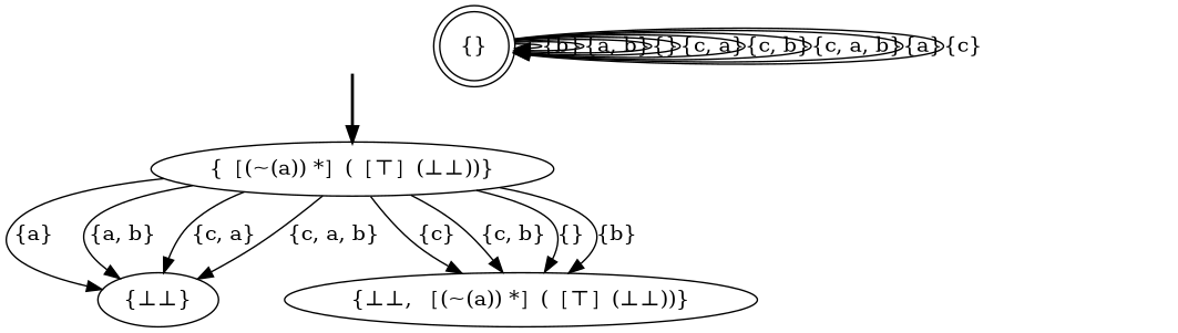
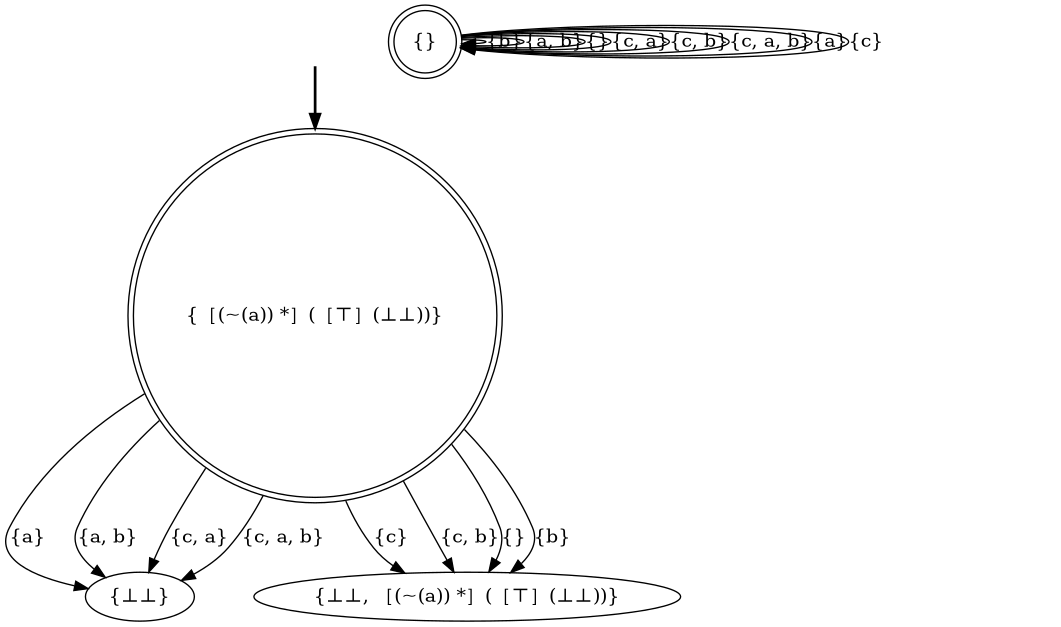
  digraph {
    fake0 [style=invisible]
-   "{［(~(a)) *］(［⊤］(⊥⊥))}" [root=true shape=ellipse]
+   "{［(~(a)) *］(［⊤］(⊥⊥))}" [root=true shape=doublecircle]
    "{⊥⊥}"
    "{⊥⊥, ［(~(a)) *］(［⊤］(⊥⊥))}"
    "{}" [shape=doublecircle]
    fake0 -> "{［(~(a)) *］(［⊤］(⊥⊥))}" [style=bold]
    "{［(~(a)) *］(［⊤］(⊥⊥))}" -> "{⊥⊥}" [label="{a}"]
    "{［(~(a)) *］(［⊤］(⊥⊥))}" -> "{⊥⊥}" [label="{a, b}"]
    "{［(~(a)) *］(［⊤］(⊥⊥))}" -> "{⊥⊥}" [label="{c, a}"]
    "{［(~(a)) *］(［⊤］(⊥⊥))}" -> "{⊥⊥}" [label="{c, a, b}"]
    "{［(~(a)) *］(［⊤］(⊥⊥))}" -> "{⊥⊥, ［(~(a)) *］(［⊤］(⊥⊥))}" [label="{c}"]
    "{［(~(a)) *］(［⊤］(⊥⊥))}" -> "{⊥⊥, ［(~(a)) *］(［⊤］(⊥⊥))}" [label="{c, b}"]
    "{［(~(a)) *］(［⊤］(⊥⊥))}" -> "{⊥⊥, ［(~(a)) *］(［⊤］(⊥⊥))}" [label="{}"]
    "{［(~(a)) *］(［⊤］(⊥⊥))}" -> "{⊥⊥, ［(~(a)) *］(［⊤］(⊥⊥))}" [label="{b}"]
    "{}" -> "{}" [label="{b}"]
    "{}" -> "{}" [label="{a, b}"]
    "{}" -> "{}" [label="{}"]
    "{}" -> "{}" [label="{c, a}"]
    "{}" -> "{}" [label="{c, b}"]
    "{}" -> "{}" [label="{c, a, b}"]
    "{}" -> "{}" [label="{a}"]
    "{}" -> "{}" [label="{c}"]
  }
